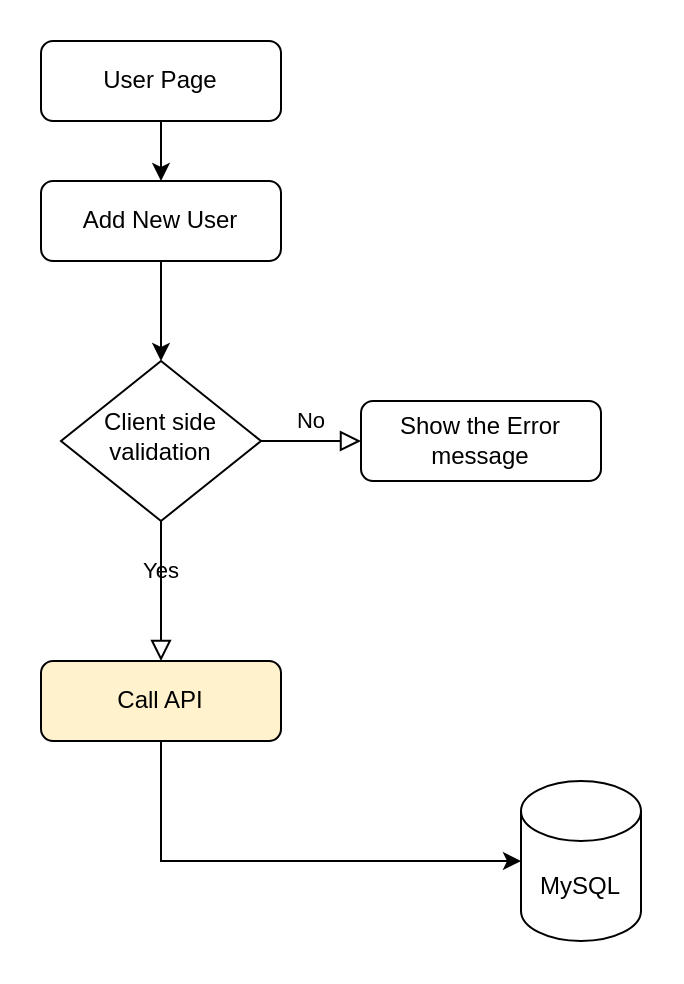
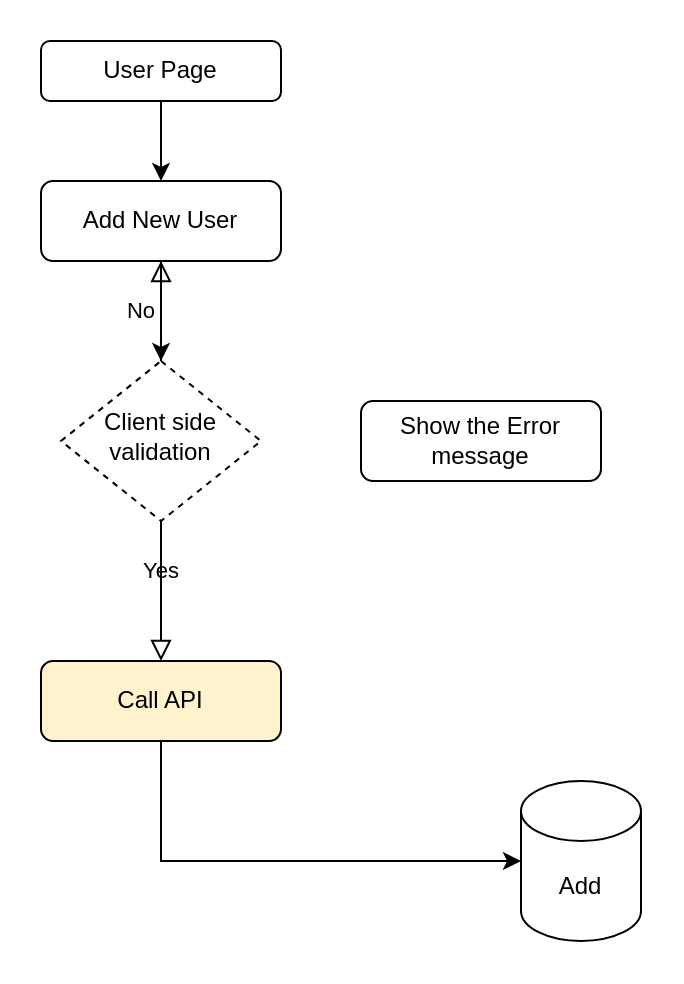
  <mxCell id="0" />
  <mxCell id="1" parent="0" />
- <mxCell id="2" value="No" style="edgeStyle=orthogonalEdgeStyle;rounded=0;html=1;jettySize=auto;orthogonalLoop=1;fontSize=11;endArrow=block;endFill=0;endSize=8;strokeWidth=1;shadow=0;labelBackgroundColor=none;" parent="1" source="3" target="4" edge="1"><mxGeometry y="10" relative="1" as="geometry"><mxPoint as="offset" /></mxGeometry></mxCell>
- <mxCell id="3" value="Client side validation" style="rhombus;whiteSpace=wrap;html=1;shadow=0;fontFamily=Helvetica;fontSize=12;align=center;strokeWidth=1;spacing=6;spacingTop=-4;" parent="1" vertex="1"><mxGeometry x="30" y="180" width="100" height="80" as="geometry" /></mxCell>
+ <mxCell id="2" value="No" style="edgeStyle=orthogonalEdgeStyle;rounded=0;html=1;jettySize=auto;orthogonalLoop=1;fontSize=11;endArrow=block;endFill=0;endSize=8;strokeWidth=1;shadow=0;labelBackgroundColor=none;" parent="1" source="3" target="7" edge="1"><mxGeometry y="10" relative="1" as="geometry"><mxPoint as="offset" /></mxGeometry></mxCell>
+ <mxCell id="3" value="Client side validation" style="rhombus;whiteSpace=wrap;html=1;shadow=0;fontFamily=Helvetica;fontSize=12;align=center;strokeWidth=1;spacing=6;spacingTop=-4;dashed=1;" parent="1" vertex="1"><mxGeometry x="30" y="180" width="100" height="80" as="geometry" /></mxCell>
  <mxCell id="4" value="Show the Error message" style="rounded=1;whiteSpace=wrap;html=1;fontSize=12;glass=0;strokeWidth=1;shadow=0;" parent="1" vertex="1"><mxGeometry x="180" y="200" width="120" height="40" as="geometry" /></mxCell>
  <mxCell id="5" style="edgeStyle=orthogonalEdgeStyle;rounded=0;orthogonalLoop=1;jettySize=auto;html=1;exitX=0.5;exitY=1;exitDx=0;exitDy=0;" edge="1" parent="1" source="6"><mxGeometry relative="1" as="geometry"><mxPoint x="80" y="90" as="targetPoint" /></mxGeometry></mxCell>
- <mxCell id="6" value="User Page" style="rounded=1;whiteSpace=wrap;html=1;" vertex="1" parent="1"><mxGeometry x="20" y="20" width="120" height="40" as="geometry" /></mxCell>
+ <mxCell id="6" value="User Page" style="rounded=1;whiteSpace=wrap;html=1;" vertex="1" parent="1"><mxGeometry x="20" y="20" width="120" height="30" as="geometry" /></mxCell>
  <mxCell id="7" value="Add New User" style="rounded=1;whiteSpace=wrap;html=1;" vertex="1" parent="1"><mxGeometry x="20" y="90" width="120" height="40" as="geometry" /></mxCell>
  <mxCell id="8" value="" style="endArrow=classic;html=1;rounded=0;" edge="1" parent="1" target="3"><mxGeometry width="50" height="50" relative="1" as="geometry"><mxPoint x="80" y="130" as="sourcePoint" /><mxPoint x="120" y="80" as="targetPoint" /></mxGeometry></mxCell>
  <mxCell id="9" value="Yes" style="edgeStyle=orthogonalEdgeStyle;rounded=0;html=1;jettySize=auto;orthogonalLoop=1;fontSize=11;endArrow=block;endFill=0;endSize=8;strokeWidth=1;shadow=0;labelBackgroundColor=none;exitX=0.5;exitY=1;exitDx=0;exitDy=0;" edge="1" parent="1" source="3"><mxGeometry y="10" relative="1" as="geometry"><mxPoint as="offset" /><mxPoint x="90" y="330" as="sourcePoint" /><mxPoint x="80" y="330" as="targetPoint" /></mxGeometry></mxCell>
  <mxCell id="10" value="Call API" style="rounded=1;whiteSpace=wrap;html=1;fontSize=12;glass=0;strokeWidth=1;shadow=0;fillColor=#fff2cc;" vertex="1" parent="1"><mxGeometry x="20" y="330" width="120" height="40" as="geometry" /></mxCell>
- <mxCell id="11" value="MySQL" style="shape=cylinder3;whiteSpace=wrap;html=1;boundedLbl=1;backgroundOutline=1;size=15;" vertex="1" parent="1"><mxGeometry x="260" y="390" width="60" height="80" as="geometry" /></mxCell>
+ <mxCell id="11" value="Add" style="shape=cylinder3;whiteSpace=wrap;html=1;boundedLbl=1;backgroundOutline=1;size=15;" vertex="1" parent="1"><mxGeometry x="260" y="390" width="60" height="80" as="geometry" /></mxCell>
  <mxCell id="12" value="" style="endArrow=classic;html=1;rounded=0;" edge="1" parent="1"><mxGeometry width="50" height="50" relative="1" as="geometry"><mxPoint x="80" y="370" as="sourcePoint" /><mxPoint x="260" y="430" as="targetPoint" /><Array as="points"><mxPoint x="80" y="430" /></Array></mxGeometry></mxCell>
